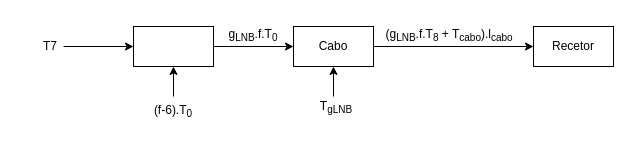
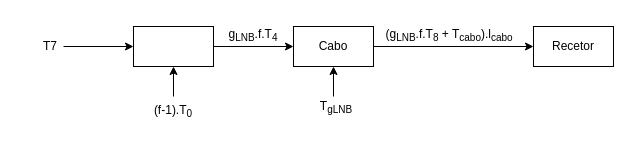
  <mxCell id="0" />
  <mxCell id="1" parent="0" />
  <mxCell id="2" value="" style="rounded=0;whiteSpace=wrap;html=1;" vertex="1" parent="1"><mxGeometry x="133" y="26" width="80" height="40" as="geometry" /></mxCell>
  <mxCell id="3" value="" style="endArrow=classic;html=1;rounded=0;entryX=0;entryY=0.5;entryDx=0;entryDy=0;" edge="1" parent="1" target="2"><mxGeometry width="50" height="50" relative="1" as="geometry"><mxPoint x="63" y="46" as="sourcePoint" /><mxPoint x="413" y="86" as="targetPoint" /></mxGeometry></mxCell>
  <mxCell id="4" value="T7" style="text;html=1;strokeColor=none;fillColor=none;align=center;verticalAlign=middle;whiteSpace=wrap;rounded=0;" vertex="1" parent="1"><mxGeometry x="20" y="31" width="60" height="30" as="geometry" /></mxCell>
  <mxCell id="5" value="" style="endArrow=classic;html=1;rounded=0;entryX=0.5;entryY=1;entryDx=0;entryDy=0;" edge="1" parent="1" target="2"><mxGeometry width="50" height="50" relative="1" as="geometry"><mxPoint x="173" y="96" as="sourcePoint" /><mxPoint x="413" y="86" as="targetPoint" /></mxGeometry></mxCell>
- <mxCell id="6" value="(f-6).T&lt;sub&gt;0&lt;/sub&gt;" style="text;html=1;strokeColor=none;fillColor=none;align=center;verticalAlign=middle;whiteSpace=wrap;rounded=0;" vertex="1" parent="1"><mxGeometry x="143" y="96" width="60" height="30" as="geometry" /></mxCell>
+ <mxCell id="6" value="(f-1).T&lt;sub&gt;0&lt;/sub&gt;" style="text;html=1;strokeColor=none;fillColor=none;align=center;verticalAlign=middle;whiteSpace=wrap;rounded=0;" vertex="1" parent="1"><mxGeometry x="143" y="96" width="60" height="30" as="geometry" /></mxCell>
  <mxCell id="7" value="" style="endArrow=classic;html=1;rounded=0;exitX=1;exitY=0.5;exitDx=0;exitDy=0;" edge="1" parent="1" source="2"><mxGeometry width="50" height="50" relative="1" as="geometry"><mxPoint x="363" y="136" as="sourcePoint" /><mxPoint x="293" y="46" as="targetPoint" /></mxGeometry></mxCell>
  <mxCell id="8" value="" style="rounded=0;whiteSpace=wrap;html=1;" vertex="1" parent="1"><mxGeometry x="293" y="26" width="80" height="40" as="geometry" /></mxCell>
  <mxCell id="9" value="Cabo" style="text;html=1;strokeColor=none;fillColor=none;align=center;verticalAlign=middle;whiteSpace=wrap;rounded=0;" vertex="1" parent="1"><mxGeometry x="303" y="31" width="60" height="30" as="geometry" /></mxCell>
- <mxCell id="10" value="g&lt;sub&gt;LNB&lt;/sub&gt;.f.T&lt;sub&gt;0&lt;/sub&gt;" style="text;html=1;strokeColor=none;fillColor=none;align=center;verticalAlign=middle;whiteSpace=wrap;rounded=0;" vertex="1" parent="1"><mxGeometry x="223" y="20" width="60" height="30" as="geometry" /></mxCell>
+ <mxCell id="10" value="g&lt;sub&gt;LNB&lt;/sub&gt;.f.T&lt;sub&gt;4&lt;/sub&gt;" style="text;html=1;strokeColor=none;fillColor=none;align=center;verticalAlign=middle;whiteSpace=wrap;rounded=0;" vertex="1" parent="1"><mxGeometry x="223" y="20" width="60" height="30" as="geometry" /></mxCell>
  <mxCell id="11" value="" style="endArrow=classic;html=1;rounded=0;exitX=1;exitY=0.5;exitDx=0;exitDy=0;" edge="1" parent="1" source="8"><mxGeometry width="50" height="50" relative="1" as="geometry"><mxPoint x="363" y="136" as="sourcePoint" /><mxPoint x="533" y="46" as="targetPoint" /></mxGeometry></mxCell>
  <mxCell id="12" value="" style="endArrow=classic;html=1;rounded=0;entryX=0.5;entryY=1;entryDx=0;entryDy=0;" edge="1" parent="1" target="8"><mxGeometry width="50" height="50" relative="1" as="geometry"><mxPoint x="333" y="96" as="sourcePoint" /><mxPoint x="183" y="76" as="targetPoint" /></mxGeometry></mxCell>
  <mxCell id="13" value="T&lt;sub&gt;gLNB&lt;/sub&gt;" style="text;html=1;strokeColor=none;fillColor=none;align=center;verticalAlign=middle;whiteSpace=wrap;rounded=0;" vertex="1" parent="1"><mxGeometry x="306" y="92" width="60" height="30" as="geometry" /></mxCell>
  <mxCell id="14" value="(g&lt;sub&gt;LNB&lt;/sub&gt;.f.T&lt;sub&gt;8&lt;/sub&gt; + T&lt;sub&gt;cabo&lt;/sub&gt;).l&lt;sub&gt;cabo&lt;/sub&gt;&lt;sub style=&quot;&quot;&gt;&amp;nbsp;&lt;/sub&gt;&lt;span style=&quot;font-size: 10px;&quot;&gt;&amp;nbsp;&lt;sub&gt;&amp;nbsp;&lt;/sub&gt;&lt;/span&gt;" style="text;html=1;strokeColor=none;fillColor=none;align=center;verticalAlign=middle;whiteSpace=wrap;rounded=0;" vertex="1" parent="1"><mxGeometry x="363" y="20" width="180" height="30" as="geometry" /></mxCell>
  <mxCell id="15" value="" style="rounded=0;whiteSpace=wrap;html=1;" vertex="1" parent="1"><mxGeometry x="533" y="26" width="80" height="40" as="geometry" /></mxCell>
  <mxCell id="16" value="Recetor" style="text;html=1;strokeColor=none;fillColor=none;align=center;verticalAlign=middle;whiteSpace=wrap;rounded=0;fontSize=12;" vertex="1" parent="1"><mxGeometry x="543" y="31" width="60" height="30" as="geometry" /></mxCell>
